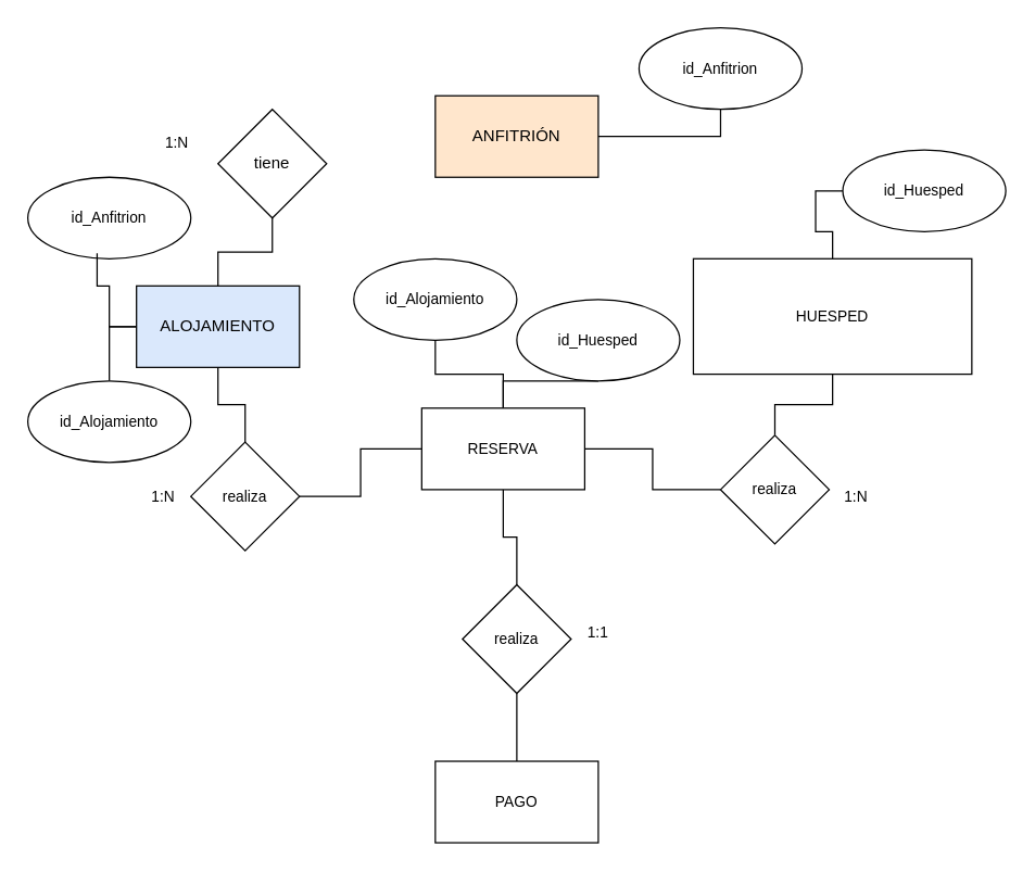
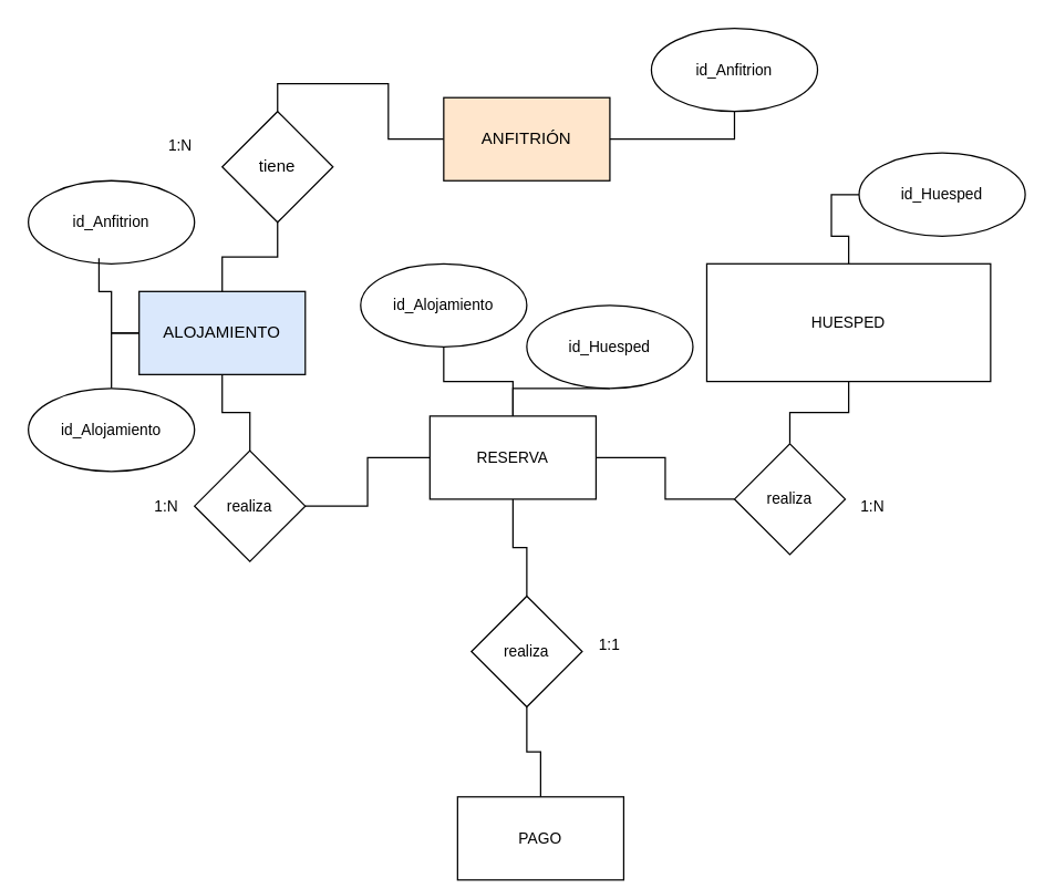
  <mxCell id="0" />
  <mxCell id="1" parent="0" />
+ <mxCell id="2" style="edgeStyle=orthogonalEdgeStyle;rounded=0;orthogonalLoop=1;jettySize=auto;html=1;entryX=0.5;entryY=0;entryDx=0;entryDy=0;endArrow=none;endFill=0;" edge="1" parent="1" source="4" target="8"><mxGeometry relative="1" as="geometry" /></mxCell>
  <mxCell id="3" style="edgeStyle=orthogonalEdgeStyle;shape=connector;rounded=0;orthogonalLoop=1;jettySize=auto;html=1;entryX=0.5;entryY=1;entryDx=0;entryDy=0;strokeColor=default;align=center;verticalAlign=middle;fontFamily=Helvetica;fontSize=11;fontColor=default;labelBackgroundColor=default;endArrow=none;endFill=0;" edge="1" parent="1" source="4" target="27"><mxGeometry relative="1" as="geometry" /></mxCell>
  <mxCell id="4" value="ANFITRIÓN" style="whiteSpace=wrap;html=1;fillColor=#ffe6cc;" vertex="1" parent="1"><mxGeometry x="320" y="70" width="120" height="60" as="geometry" /></mxCell>
  <mxCell id="5" style="edgeStyle=orthogonalEdgeStyle;shape=connector;rounded=0;orthogonalLoop=1;jettySize=auto;html=1;entryX=0.5;entryY=0;entryDx=0;entryDy=0;strokeColor=default;align=center;verticalAlign=middle;fontFamily=Helvetica;fontSize=11;fontColor=default;labelBackgroundColor=default;endArrow=none;endFill=0;" edge="1" parent="1" source="6" target="30"><mxGeometry relative="1" as="geometry"><Array as="points"><mxPoint x="80" y="240" /></Array></mxGeometry></mxCell>
  <mxCell id="6" value="ALOJAMIENTO" style="whiteSpace=wrap;html=1;fillColor=#dae8fc;" vertex="1" parent="1"><mxGeometry x="100" y="210" width="120" height="60" as="geometry" /></mxCell>
  <mxCell id="7" style="edgeStyle=orthogonalEdgeStyle;shape=connector;rounded=0;orthogonalLoop=1;jettySize=auto;html=1;strokeColor=default;align=center;verticalAlign=middle;fontFamily=Helvetica;fontSize=11;fontColor=default;labelBackgroundColor=default;endArrow=none;endFill=0;" edge="1" parent="1" source="8" target="6"><mxGeometry relative="1" as="geometry" /></mxCell>
  <mxCell id="8" value="tiene" style="rhombus;whiteSpace=wrap;html=1;" vertex="1" parent="1"><mxGeometry x="160" y="80" width="80" height="80" as="geometry" /></mxCell>
  <mxCell id="9" value="1:N" style="text;html=1;whiteSpace=wrap;strokeColor=none;fillColor=none;align=center;verticalAlign=middle;rounded=0;fontFamily=Helvetica;fontSize=11;fontColor=default;labelBackgroundColor=default;" vertex="1" parent="1"><mxGeometry x="100" y="90" width="60" height="30" as="geometry" /></mxCell>
  <mxCell id="10" style="edgeStyle=orthogonalEdgeStyle;shape=connector;rounded=0;orthogonalLoop=1;jettySize=auto;html=1;exitX=0.5;exitY=1;exitDx=0;exitDy=0;strokeColor=default;align=center;verticalAlign=middle;fontFamily=Helvetica;fontSize=11;fontColor=default;labelBackgroundColor=default;endArrow=none;endFill=0;" edge="1" parent="1" source="12" target="19"><mxGeometry relative="1" as="geometry" /></mxCell>
  <mxCell id="11" style="edgeStyle=orthogonalEdgeStyle;shape=connector;rounded=0;orthogonalLoop=1;jettySize=auto;html=1;entryX=0;entryY=0.5;entryDx=0;entryDy=0;strokeColor=default;align=center;verticalAlign=middle;fontFamily=Helvetica;fontSize=11;fontColor=default;labelBackgroundColor=default;endArrow=none;endFill=0;" edge="1" parent="1" source="12" target="33"><mxGeometry relative="1" as="geometry" /></mxCell>
  <mxCell id="12" value="HUESPED" style="whiteSpace=wrap;html=1;fontFamily=Helvetica;fontSize=11;fontColor=default;labelBackgroundColor=default;" vertex="1" parent="1"><mxGeometry x="510" y="190" width="205" height="85" as="geometry" /></mxCell>
  <mxCell id="13" style="edgeStyle=orthogonalEdgeStyle;shape=connector;rounded=0;orthogonalLoop=1;jettySize=auto;html=1;strokeColor=default;align=center;verticalAlign=middle;fontFamily=Helvetica;fontSize=11;fontColor=default;labelBackgroundColor=default;endArrow=none;endFill=0;" edge="1" parent="1" source="17" target="22"><mxGeometry relative="1" as="geometry" /></mxCell>
  <mxCell id="14" style="edgeStyle=orthogonalEdgeStyle;shape=connector;rounded=0;orthogonalLoop=1;jettySize=auto;html=1;strokeColor=default;align=center;verticalAlign=middle;fontFamily=Helvetica;fontSize=11;fontColor=default;labelBackgroundColor=default;endArrow=none;endFill=0;" edge="1" parent="1" source="17" target="25"><mxGeometry relative="1" as="geometry" /></mxCell>
  <mxCell id="15" style="edgeStyle=orthogonalEdgeStyle;shape=connector;rounded=0;orthogonalLoop=1;jettySize=auto;html=1;strokeColor=default;align=center;verticalAlign=middle;fontFamily=Helvetica;fontSize=11;fontColor=default;labelBackgroundColor=default;endArrow=none;endFill=0;" edge="1" parent="1" source="17" target="31"><mxGeometry relative="1" as="geometry" /></mxCell>
  <mxCell id="16" style="edgeStyle=orthogonalEdgeStyle;shape=connector;rounded=0;orthogonalLoop=1;jettySize=auto;html=1;entryX=0.5;entryY=1;entryDx=0;entryDy=0;strokeColor=default;align=center;verticalAlign=middle;fontFamily=Helvetica;fontSize=11;fontColor=default;labelBackgroundColor=default;endArrow=none;endFill=0;" edge="1" parent="1" source="17" target="32"><mxGeometry relative="1" as="geometry" /></mxCell>
  <mxCell id="17" value="RESERVA" style="whiteSpace=wrap;html=1;fontFamily=Helvetica;fontSize=11;fontColor=default;labelBackgroundColor=default;" vertex="1" parent="1"><mxGeometry x="310" y="300" width="120" height="60" as="geometry" /></mxCell>
  <mxCell id="18" style="edgeStyle=orthogonalEdgeStyle;shape=connector;rounded=0;orthogonalLoop=1;jettySize=auto;html=1;strokeColor=default;align=center;verticalAlign=middle;fontFamily=Helvetica;fontSize=11;fontColor=default;labelBackgroundColor=default;endArrow=none;endFill=0;" edge="1" parent="1" source="19" target="17"><mxGeometry relative="1" as="geometry" /></mxCell>
  <mxCell id="19" value="realiza" style="rhombus;whiteSpace=wrap;html=1;fontFamily=Helvetica;fontSize=11;fontColor=default;labelBackgroundColor=default;" vertex="1" parent="1"><mxGeometry x="530" y="320" width="80" height="80" as="geometry" /></mxCell>
  <mxCell id="20" value="1:N" style="text;html=1;whiteSpace=wrap;strokeColor=none;fillColor=none;align=center;verticalAlign=middle;rounded=0;fontFamily=Helvetica;fontSize=11;fontColor=default;labelBackgroundColor=default;" vertex="1" parent="1"><mxGeometry x="600" y="350" width="60" height="30" as="geometry" /></mxCell>
  <mxCell id="21" style="edgeStyle=orthogonalEdgeStyle;shape=connector;rounded=0;orthogonalLoop=1;jettySize=auto;html=1;strokeColor=default;align=center;verticalAlign=middle;fontFamily=Helvetica;fontSize=11;fontColor=default;labelBackgroundColor=default;endArrow=none;endFill=0;" edge="1" parent="1" source="22" target="6"><mxGeometry relative="1" as="geometry" /></mxCell>
  <mxCell id="22" value="realiza" style="rhombus;whiteSpace=wrap;html=1;fontFamily=Helvetica;fontSize=11;fontColor=default;labelBackgroundColor=default;" vertex="1" parent="1"><mxGeometry x="140" y="325" width="80" height="80" as="geometry" /></mxCell>
  <mxCell id="23" value="1:N" style="text;html=1;whiteSpace=wrap;strokeColor=none;fillColor=none;align=center;verticalAlign=middle;rounded=0;fontFamily=Helvetica;fontSize=11;fontColor=default;labelBackgroundColor=default;" vertex="1" parent="1"><mxGeometry x="90" y="350" width="60" height="30" as="geometry" /></mxCell>
  <mxCell id="24" style="edgeStyle=orthogonalEdgeStyle;shape=connector;rounded=0;orthogonalLoop=1;jettySize=auto;html=1;strokeColor=default;align=center;verticalAlign=middle;fontFamily=Helvetica;fontSize=11;fontColor=default;labelBackgroundColor=default;endArrow=none;endFill=0;" edge="1" parent="1" source="25" target="26"><mxGeometry relative="1" as="geometry" /></mxCell>
  <mxCell id="25" value="realiza" style="rhombus;whiteSpace=wrap;html=1;fontFamily=Helvetica;fontSize=11;fontColor=default;labelBackgroundColor=default;" vertex="1" parent="1"><mxGeometry x="340" y="430" width="80" height="80" as="geometry" /></mxCell>
- <mxCell id="26" value="PAGO" style="whiteSpace=wrap;html=1;fontFamily=Helvetica;fontSize=11;fontColor=default;labelBackgroundColor=default;" vertex="1" parent="1"><mxGeometry x="320" y="560" width="120" height="60" as="geometry" /></mxCell>
+ <mxCell id="26" value="PAGO" style="whiteSpace=wrap;html=1;fontFamily=Helvetica;fontSize=11;fontColor=default;labelBackgroundColor=default;" vertex="1" parent="1"><mxGeometry x="330" y="575" width="120" height="60" as="geometry" /></mxCell>
  <mxCell id="27" value="id_Anfitrion" style="ellipse;whiteSpace=wrap;html=1;fontFamily=Helvetica;fontSize=11;fontColor=default;labelBackgroundColor=default;" vertex="1" parent="1"><mxGeometry x="470" y="20" width="120" height="60" as="geometry" /></mxCell>
  <mxCell id="28" value="id_Anfitrion" style="ellipse;whiteSpace=wrap;html=1;fontFamily=Helvetica;fontSize=11;fontColor=default;labelBackgroundColor=default;" vertex="1" parent="1"><mxGeometry x="20" y="130" width="120" height="60" as="geometry" /></mxCell>
  <mxCell id="29" style="edgeStyle=orthogonalEdgeStyle;shape=connector;rounded=0;orthogonalLoop=1;jettySize=auto;html=1;entryX=0.425;entryY=0.933;entryDx=0;entryDy=0;entryPerimeter=0;strokeColor=default;align=center;verticalAlign=middle;fontFamily=Helvetica;fontSize=11;fontColor=default;labelBackgroundColor=default;endArrow=none;endFill=0;" edge="1" parent="1" source="6" target="28"><mxGeometry relative="1" as="geometry"><Array as="points"><mxPoint x="80" y="240" /><mxPoint x="80" y="210" /><mxPoint x="71" y="210" /></Array></mxGeometry></mxCell>
  <mxCell id="30" value="id_Alojamiento" style="ellipse;whiteSpace=wrap;html=1;fontFamily=Helvetica;fontSize=11;fontColor=default;labelBackgroundColor=default;" vertex="1" parent="1"><mxGeometry x="20" y="280" width="120" height="60" as="geometry" /></mxCell>
  <mxCell id="31" value="id_Alojamiento" style="ellipse;whiteSpace=wrap;html=1;fontFamily=Helvetica;fontSize=11;fontColor=default;labelBackgroundColor=default;" vertex="1" parent="1"><mxGeometry x="260" y="190" width="120" height="60" as="geometry" /></mxCell>
  <mxCell id="32" value="id_Huesped" style="ellipse;whiteSpace=wrap;html=1;fontFamily=Helvetica;fontSize=11;fontColor=default;labelBackgroundColor=default;" vertex="1" parent="1"><mxGeometry x="380" y="220" width="120" height="60" as="geometry" /></mxCell>
  <mxCell id="33" value="id_Huesped" style="ellipse;whiteSpace=wrap;html=1;fontFamily=Helvetica;fontSize=11;fontColor=default;labelBackgroundColor=default;" vertex="1" parent="1"><mxGeometry x="620" y="110" width="120" height="60" as="geometry" /></mxCell>
  <mxCell id="34" value="1:1" style="text;html=1;whiteSpace=wrap;strokeColor=none;fillColor=none;align=center;verticalAlign=middle;rounded=0;fontFamily=Helvetica;fontSize=11;fontColor=default;labelBackgroundColor=default;" vertex="1" parent="1"><mxGeometry x="410" y="450" width="60" height="30" as="geometry" /></mxCell>
